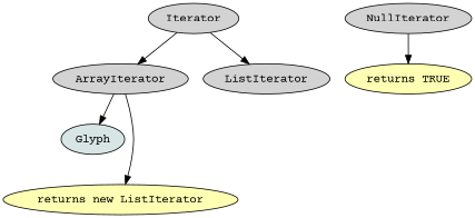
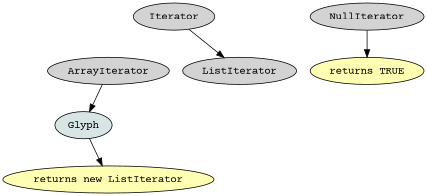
  digraph {
    fontname="Courier Prime"
    node [fontname="Courier Prime" style=filled]
    edge [fontname="Courier Prime"]
    Glyph [fillcolor="#d8e5e5"]
    n2 [fillcolor="#ffffb3" label="returns new ListIterator"]
    "returns TRUE" [fillcolor="#ffffb3"]
    ArrayIterator
    Iterator
    ListIterator
    NullIterator
-   ArrayIterator -> n2
+   Glyph -> n2
    ArrayIterator -> Glyph
-   Iterator -> ArrayIterator
    Iterator -> ListIterator
    NullIterator -> "returns TRUE"
  }
